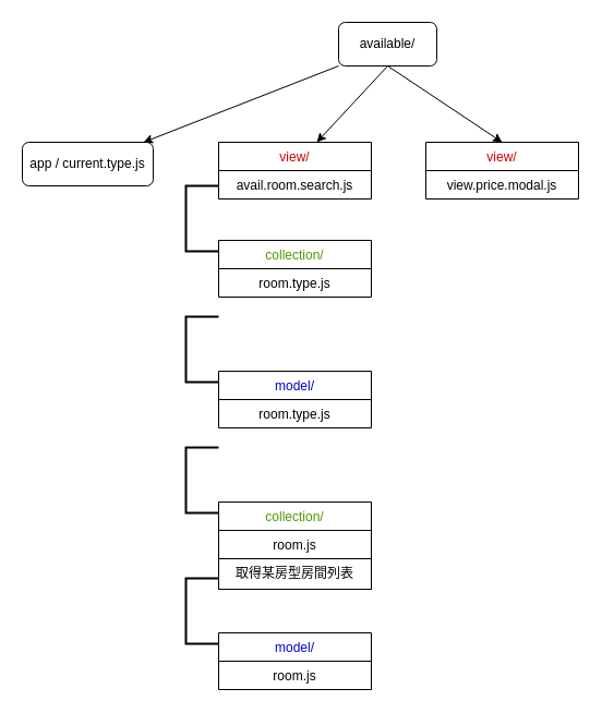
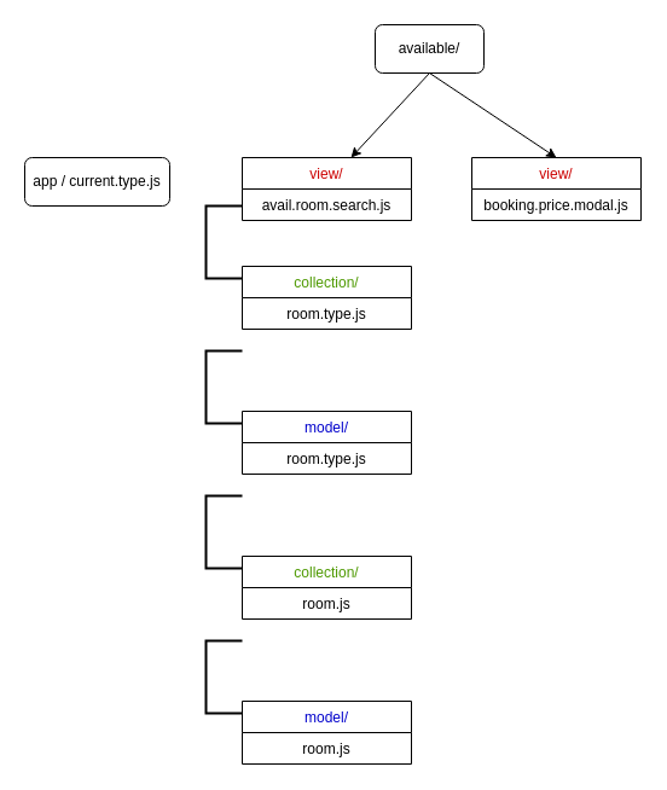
  <mxCell id="0" />
  <mxCell id="1" parent="0" />
  <mxCell id="2" value="available/" style="rounded=1;whiteSpace=wrap;html=1;fontSize=12;glass=0;strokeWidth=1;shadow=0;" parent="1" vertex="1"><mxGeometry x="310" y="20" width="90" height="40" as="geometry" /></mxCell>
- <mxCell id="3" value="" style="endArrow=classic;html=1;exitX=0;exitY=1;exitDx=0;exitDy=0;" edge="1" parent="1" source="2" target="4"><mxGeometry width="50" height="50" relative="1" as="geometry"><mxPoint x="350" y="300" as="sourcePoint" /><mxPoint x="210" y="160" as="targetPoint" /></mxGeometry></mxCell>
  <mxCell id="4" value="app / current.type.js" style="rounded=1;whiteSpace=wrap;html=1;" vertex="1" parent="1"><mxGeometry x="20" y="130" width="120" height="40" as="geometry" /></mxCell>
  <mxCell id="5" value="" style="endArrow=classic;html=1;exitX=0.5;exitY=1;exitDx=0;exitDy=0;entryX=0.5;entryY=0;entryDx=0;entryDy=0;" edge="1" parent="1" source="2"><mxGeometry width="50" height="50" relative="1" as="geometry"><mxPoint x="412.22" y="60" as="sourcePoint" /><mxPoint x="290" y="130" as="targetPoint" /></mxGeometry></mxCell>
  <mxCell id="6" value="view/" style="swimlane;fontStyle=0;childLayout=stackLayout;horizontal=1;startSize=26;horizontalStack=0;resizeParent=1;resizeParentMax=0;resizeLast=0;collapsible=1;marginBottom=0;fontColor=#CC0000;" vertex="1" parent="1"><mxGeometry x="200" y="130" width="140" height="52" as="geometry" /></mxCell>
  <mxCell id="7" value="avail.room.search.js" style="text;strokeColor=none;fillColor=none;align=center;verticalAlign=top;spacingLeft=4;spacingRight=4;overflow=hidden;rotatable=0;points=[[0,0.5],[1,0.5]];portConstraint=eastwest;" vertex="1" parent="6"><mxGeometry y="26" width="140" height="26" as="geometry" /></mxCell>
  <mxCell id="8" value="view/" style="swimlane;fontStyle=0;childLayout=stackLayout;horizontal=1;startSize=26;horizontalStack=0;resizeParent=1;resizeParentMax=0;resizeLast=0;collapsible=1;marginBottom=0;fontColor=#CC0000;" vertex="1" parent="1"><mxGeometry x="390" y="130" width="140" height="52" as="geometry" /></mxCell>
- <mxCell id="9" value="view.price.modal.js" style="text;strokeColor=none;fillColor=none;align=center;verticalAlign=top;spacingLeft=4;spacingRight=4;overflow=hidden;rotatable=0;points=[[0,0.5],[1,0.5]];portConstraint=eastwest;" vertex="1" parent="8"><mxGeometry y="26" width="140" height="26" as="geometry" /></mxCell>
+ <mxCell id="9" value="booking.price.modal.js" style="text;strokeColor=none;fillColor=none;align=center;verticalAlign=top;spacingLeft=4;spacingRight=4;overflow=hidden;rotatable=0;points=[[0,0.5],[1,0.5]];portConstraint=eastwest;" vertex="1" parent="8"><mxGeometry y="26" width="140" height="26" as="geometry" /></mxCell>
  <mxCell id="10" value="" style="endArrow=classic;html=1;entryX=0.5;entryY=0;entryDx=0;entryDy=0;exitX=0.5;exitY=1;exitDx=0;exitDy=0;" edge="1" parent="1" source="2" target="8"><mxGeometry width="50" height="50" relative="1" as="geometry"><mxPoint x="410" y="60" as="sourcePoint" /><mxPoint x="300" y="140" as="targetPoint" /></mxGeometry></mxCell>
  <mxCell id="11" value="collection/" style="swimlane;fontStyle=0;childLayout=stackLayout;horizontal=1;startSize=26;horizontalStack=0;resizeParent=1;resizeParentMax=0;resizeLast=0;collapsible=1;marginBottom=0;align=center;fontColor=#4D9900;" vertex="1" parent="1"><mxGeometry x="200" y="220" width="140" height="52" as="geometry" /></mxCell>
  <mxCell id="12" value="room.type.js" style="text;strokeColor=none;fillColor=none;align=center;verticalAlign=top;spacingLeft=4;spacingRight=4;overflow=hidden;rotatable=0;points=[[0,0.5],[1,0.5]];portConstraint=eastwest;" vertex="1" parent="11"><mxGeometry y="26" width="140" height="26" as="geometry" /></mxCell>
  <mxCell id="13" value="" style="strokeWidth=2;html=1;shape=mxgraph.flowchart.annotation_1;align=left;pointerEvents=1;" vertex="1" parent="1"><mxGeometry x="170" y="170" width="30" height="60" as="geometry" /></mxCell>
  <mxCell id="14" value="model/" style="swimlane;fontStyle=0;childLayout=stackLayout;horizontal=1;startSize=26;horizontalStack=0;resizeParent=1;resizeParentMax=0;resizeLast=0;collapsible=1;marginBottom=0;align=center;fontColor=#0000CC;" vertex="1" parent="1"><mxGeometry x="200" y="340" width="140" height="52" as="geometry" /></mxCell>
  <mxCell id="15" value="room.type.js" style="text;strokeColor=none;fillColor=none;align=center;verticalAlign=top;spacingLeft=4;spacingRight=4;overflow=hidden;rotatable=0;points=[[0,0.5],[1,0.5]];portConstraint=eastwest;" vertex="1" parent="14"><mxGeometry y="26" width="140" height="26" as="geometry" /></mxCell>
  <mxCell id="16" style="edgeStyle=orthogonalEdgeStyle;rounded=0;orthogonalLoop=1;jettySize=auto;html=1;exitX=0.5;exitY=1;exitDx=0;exitDy=0;exitPerimeter=0;" edge="1" parent="1" source="13" target="13"><mxGeometry relative="1" as="geometry" /></mxCell>
  <mxCell id="17" value="" style="strokeWidth=2;html=1;shape=mxgraph.flowchart.annotation_1;align=left;pointerEvents=1;" vertex="1" parent="1"><mxGeometry x="170" y="290" width="30" height="60" as="geometry" /></mxCell>
  <mxCell id="18" value="collection/" style="swimlane;fontStyle=0;childLayout=stackLayout;horizontal=1;startSize=26;horizontalStack=0;resizeParent=1;resizeParentMax=0;resizeLast=0;collapsible=1;marginBottom=0;align=center;fontColor=#4D9900;" vertex="1" parent="1"><mxGeometry x="200" y="460" width="140" height="52" as="geometry" /></mxCell>
  <mxCell id="19" value="room.js" style="text;strokeColor=none;fillColor=none;align=center;verticalAlign=top;spacingLeft=4;spacingRight=4;overflow=hidden;rotatable=0;points=[[0,0.5],[1,0.5]];portConstraint=eastwest;" vertex="1" parent="18"><mxGeometry y="26" width="140" height="26" as="geometry" /></mxCell>
  <mxCell id="20" value="" style="strokeWidth=2;html=1;shape=mxgraph.flowchart.annotation_1;align=left;pointerEvents=1;" vertex="1" parent="1"><mxGeometry x="170" y="410" width="30" height="60" as="geometry" /></mxCell>
  <mxCell id="21" value="model/" style="swimlane;fontStyle=0;childLayout=stackLayout;horizontal=1;startSize=26;horizontalStack=0;resizeParent=1;resizeParentMax=0;resizeLast=0;collapsible=1;marginBottom=0;align=center;fontColor=#0000CC;shadow=0;flipV=0;" vertex="1" parent="1"><mxGeometry x="200" y="580" width="140" height="52" as="geometry" /></mxCell>
  <mxCell id="22" value="room.js&#10;" style="text;strokeColor=none;fillColor=none;align=center;verticalAlign=top;spacingLeft=4;spacingRight=4;overflow=hidden;rotatable=0;points=[[0,0.5],[1,0.5]];portConstraint=eastwest;" vertex="1" parent="21"><mxGeometry y="26" width="140" height="26" as="geometry" /></mxCell>
  <mxCell id="23" value="" style="strokeWidth=2;html=1;shape=mxgraph.flowchart.annotation_1;align=left;pointerEvents=1;" vertex="1" parent="1"><mxGeometry x="170" y="530" width="30" height="60" as="geometry" /></mxCell>
- <mxCell id="24" value="&lt;font color=&quot;#000000&quot;&gt;取得某房型房間列表&lt;/font&gt;" style="whiteSpace=wrap;html=1;shadow=0;fontColor=#0000CC;startSize=26;" vertex="1" parent="1"><mxGeometry x="200" y="512" width="140" height="28" as="geometry" /></mxCell>
